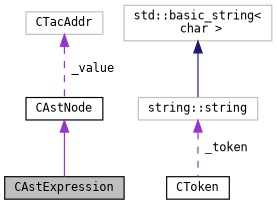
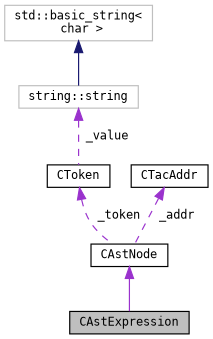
  digraph {
    fontname="DejaVu Sans Mono"
    node [color=black fillcolor=white fontname="DejaVu Sans Mono" fontsize=10 shape=record style=filled]
    edge [color=darkorchid3 dir=back fontname="DejaVu Sans Mono" fontsize=10 labelfontname=Helvetica labelfontsize=10 style=dashed]
    n1 [fillcolor=grey75 fontcolor=black height=0.2 label=CAstExpression width=0.4]
    n2 [height=0.2 label=CAstNode width=0.4]
    n3 [height=0.2 label=CToken width=0.4]
    n4 [color=grey75 height=0.2 label="string::string" width=0.4]
    n5 [color=grey75 height=0.2 label="std::basic_string\<\l char \>" width=0.4]
-   n6 [color=grey75 height=0.2 label=CTacAddr width=0.4]
+   n6 [height=0.2 label=CTacAddr width=0.4]
    n2 -> n1 [style=solid]
-   n4 -> n3 [label=" _token"]
+   n3 -> n2 [label=" _token"]
+   n4 -> n3 [label=" _value"]
    n5 -> n4 [color=midnightblue style=solid]
-   n6 -> n2 [label=" _value"]
+   n6 -> n2 [label=" _addr"]
  }
